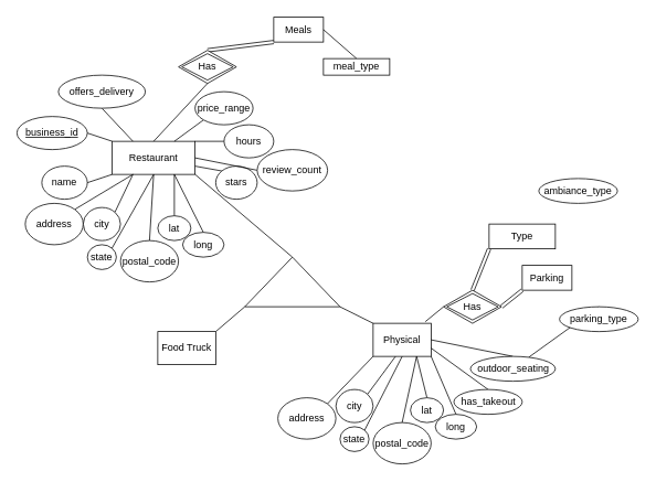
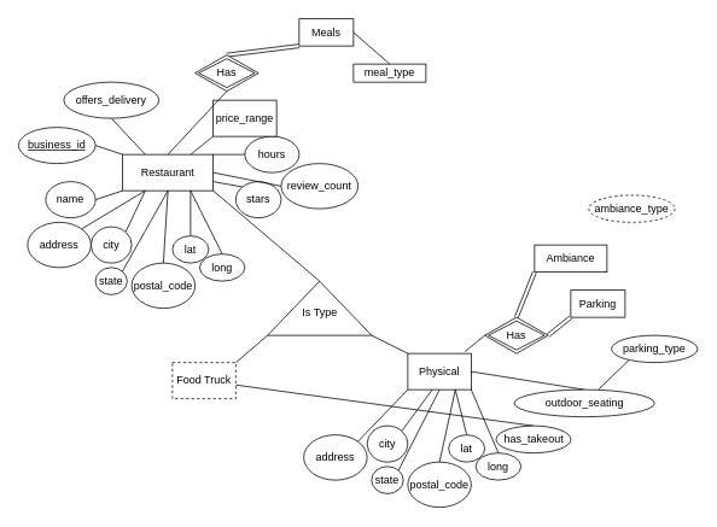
  <mxCell id="0" />
  <mxCell id="1" parent="0" />
  <mxCell id="2" value="Restaurant" style="rounded=0;whiteSpace=wrap;html=1;" vertex="1" parent="1"><mxGeometry x="135" y="170" width="100" height="40" as="geometry" /></mxCell>
  <mxCell id="3" value="" style="endArrow=none;html=1;rounded=0;entryX=0;entryY=1;entryDx=0;entryDy=0;exitX=1;exitY=0.5;exitDx=0;exitDy=0;" edge="1" parent="1" source="4" target="2"><mxGeometry width="50" height="50" relative="1" as="geometry"><mxPoint x="115" y="270" as="sourcePoint" /><mxPoint x="225" y="230" as="targetPoint" /></mxGeometry></mxCell>
  <mxCell id="4" value="name" style="ellipse;whiteSpace=wrap;html=1;" vertex="1" parent="1"><mxGeometry x="50" y="200" width="55" height="40" as="geometry" /></mxCell>
  <mxCell id="5" value="" style="endArrow=none;html=1;rounded=0;entryX=1;entryY=0.75;entryDx=0;entryDy=0;exitX=0;exitY=0;exitDx=0;exitDy=0;" edge="1" parent="1" source="6" target="2"><mxGeometry width="50" height="50" relative="1" as="geometry"><mxPoint x="195" y="280" as="sourcePoint" /><mxPoint x="205" y="180" as="targetPoint" /></mxGeometry></mxCell>
  <mxCell id="6" value="stars" style="ellipse;whiteSpace=wrap;html=1;" vertex="1" parent="1"><mxGeometry x="260" y="200" width="50" height="40" as="geometry" /></mxCell>
  <mxCell id="7" value="" style="endArrow=none;html=1;rounded=0;entryX=1;entryY=0.5;entryDx=0;entryDy=0;exitX=0;exitY=0.5;exitDx=0;exitDy=0;" edge="1" parent="1" source="8" target="2"><mxGeometry width="50" height="50" relative="1" as="geometry"><mxPoint x="255" y="295" as="sourcePoint" /><mxPoint x="270" y="225" as="targetPoint" /></mxGeometry></mxCell>
  <mxCell id="8" value="review_count" style="ellipse;whiteSpace=wrap;html=1;" vertex="1" parent="1"><mxGeometry x="310" y="180" width="85" height="50" as="geometry" /></mxCell>
  <mxCell id="9" value="" style="endArrow=none;html=1;rounded=0;exitX=0;exitY=0.5;exitDx=0;exitDy=0;entryX=1;entryY=0;entryDx=0;entryDy=0;" edge="1" parent="1" source="10" target="2"><mxGeometry width="50" height="50" relative="1" as="geometry"><mxPoint x="265" y="235" as="sourcePoint" /><mxPoint x="245" y="150" as="targetPoint" /></mxGeometry></mxCell>
  <mxCell id="10" value="hours" style="ellipse;whiteSpace=wrap;html=1;" vertex="1" parent="1"><mxGeometry x="270" y="150" width="60" height="40" as="geometry" /></mxCell>
  <mxCell id="11" value="" style="verticalLabelPosition=bottom;verticalAlign=top;html=1;shape=mxgraph.basic.acute_triangle;dx=0.5;" vertex="1" parent="1"><mxGeometry x="295" y="310" width="115" height="60" as="geometry" /></mxCell>
+ <mxCell id="12" value="Is Type" style="text;html=1;strokeColor=none;fillColor=none;align=center;verticalAlign=middle;whiteSpace=wrap;rounded=0;" vertex="1" parent="1"><mxGeometry x="322.5" y="330" width="60" height="30" as="geometry" /></mxCell>
  <mxCell id="13" value="" style="endArrow=none;html=1;rounded=0;exitX=0;exitY=0;exitDx=57.5;exitDy=0;exitPerimeter=0;entryX=1;entryY=1;entryDx=0;entryDy=0;" edge="1" parent="1" source="11" target="2"><mxGeometry width="50" height="50" relative="1" as="geometry"><mxPoint x="330" y="310" as="sourcePoint" /><mxPoint x="380" y="260" as="targetPoint" /></mxGeometry></mxCell>
  <mxCell id="14" value="" style="endArrow=none;html=1;rounded=0;entryX=0;entryY=1;entryDx=0;entryDy=0;entryPerimeter=0;exitX=1;exitY=0;exitDx=0;exitDy=0;" edge="1" parent="1" source="15" target="11"><mxGeometry width="50" height="50" relative="1" as="geometry"><mxPoint x="190" y="390" as="sourcePoint" /><mxPoint x="295" y="370" as="targetPoint" /></mxGeometry></mxCell>
- <mxCell id="15" value="Food Truck" style="rounded=0;whiteSpace=wrap;html=1;" vertex="1" parent="1"><mxGeometry x="190" y="400" width="70" height="40" as="geometry" /></mxCell>
+ <mxCell id="15" value="Food Truck" style="rounded=0;whiteSpace=wrap;html=1;dashed=1;" vertex="1" parent="1"><mxGeometry x="190" y="400" width="70" height="40" as="geometry" /></mxCell>
  <mxCell id="16" value="" style="endArrow=none;html=1;rounded=0;entryX=1;entryY=1;entryDx=0;entryDy=0;entryPerimeter=0;exitX=0;exitY=0;exitDx=0;exitDy=0;" edge="1" parent="1" source="17" target="11"><mxGeometry width="50" height="50" relative="1" as="geometry"><mxPoint x="460" y="400" as="sourcePoint" /><mxPoint x="440" y="380" as="targetPoint" /></mxGeometry></mxCell>
  <mxCell id="17" value="Physical" style="rounded=0;whiteSpace=wrap;html=1;" vertex="1" parent="1"><mxGeometry x="450" y="390" width="70" height="40" as="geometry" /></mxCell>
  <mxCell id="18" value="" style="endArrow=none;html=1;rounded=0;entryX=0.25;entryY=1;entryDx=0;entryDy=0;exitX=1;exitY=0;exitDx=0;exitDy=0;" edge="1" parent="1" source="19"><mxGeometry width="50" height="50" relative="1" as="geometry"><mxPoint x="125" y="280" as="sourcePoint" /><mxPoint x="160" y="210" as="targetPoint" /></mxGeometry></mxCell>
  <mxCell id="19" value="address" style="ellipse;whiteSpace=wrap;html=1;" vertex="1" parent="1"><mxGeometry x="30" y="245" width="70" height="50" as="geometry" /></mxCell>
  <mxCell id="20" value="" style="endArrow=none;html=1;rounded=0;entryX=0.25;entryY=1;entryDx=0;entryDy=0;exitX=1;exitY=0;exitDx=0;exitDy=0;" edge="1" parent="1" source="21"><mxGeometry width="50" height="50" relative="1" as="geometry"><mxPoint x="135" y="290" as="sourcePoint" /><mxPoint x="160" y="210" as="targetPoint" /></mxGeometry></mxCell>
  <mxCell id="21" value="city" style="ellipse;whiteSpace=wrap;html=1;" vertex="1" parent="1"><mxGeometry x="100" y="250" width="45" height="40" as="geometry" /></mxCell>
  <mxCell id="22" value="" style="endArrow=none;html=1;rounded=0;entryX=0.5;entryY=1;entryDx=0;entryDy=0;exitX=1;exitY=0;exitDx=0;exitDy=0;" edge="1" parent="1" source="23"><mxGeometry width="50" height="50" relative="1" as="geometry"><mxPoint x="145" y="300" as="sourcePoint" /><mxPoint x="185" y="210" as="targetPoint" /></mxGeometry></mxCell>
  <mxCell id="23" value="state" style="ellipse;whiteSpace=wrap;html=1;" vertex="1" parent="1"><mxGeometry x="105" y="295" width="35" height="30" as="geometry" /></mxCell>
  <mxCell id="24" value="" style="endArrow=none;html=1;rounded=0;exitX=0.5;exitY=0;exitDx=0;exitDy=0;entryX=0.5;entryY=1;entryDx=0;entryDy=0;" edge="1" parent="1" source="25"><mxGeometry width="50" height="50" relative="1" as="geometry"><mxPoint x="155" y="310" as="sourcePoint" /><mxPoint x="185" y="210" as="targetPoint" /></mxGeometry></mxCell>
  <mxCell id="25" value="postal_code" style="ellipse;whiteSpace=wrap;html=1;" vertex="1" parent="1"><mxGeometry x="145" y="290" width="70" height="50" as="geometry" /></mxCell>
  <mxCell id="26" value="" style="endArrow=none;html=1;rounded=0;exitX=0.5;exitY=0;exitDx=0;exitDy=0;entryX=0.75;entryY=1;entryDx=0;entryDy=0;" edge="1" parent="1" source="27"><mxGeometry width="50" height="50" relative="1" as="geometry"><mxPoint x="165" y="320" as="sourcePoint" /><mxPoint x="210" y="210" as="targetPoint" /></mxGeometry></mxCell>
  <mxCell id="27" value="lat" style="ellipse;whiteSpace=wrap;html=1;" vertex="1" parent="1"><mxGeometry x="190" y="260" width="40" height="30" as="geometry" /></mxCell>
  <mxCell id="28" value="" style="endArrow=none;html=1;rounded=0;entryX=0.75;entryY=1;entryDx=0;entryDy=0;exitX=0.5;exitY=0;exitDx=0;exitDy=0;" edge="1" parent="1" source="29"><mxGeometry width="50" height="50" relative="1" as="geometry"><mxPoint x="175" y="330" as="sourcePoint" /><mxPoint x="210" y="210" as="targetPoint" /></mxGeometry></mxCell>
  <mxCell id="29" value="long" style="ellipse;whiteSpace=wrap;html=1;" vertex="1" parent="1"><mxGeometry x="220" y="280" width="50" height="30" as="geometry" /></mxCell>
  <mxCell id="30" value="" style="endArrow=none;html=1;rounded=0;entryX=0;entryY=1;entryDx=0;entryDy=0;exitX=1;exitY=0;exitDx=0;exitDy=0;" edge="1" source="31" parent="1" target="17"><mxGeometry width="50" height="50" relative="1" as="geometry"><mxPoint x="430" y="500" as="sourcePoint" /><mxPoint x="465" y="430" as="targetPoint" /></mxGeometry></mxCell>
  <mxCell id="31" value="address" style="ellipse;whiteSpace=wrap;html=1;" vertex="1" parent="1"><mxGeometry x="335" y="480" width="70" height="50" as="geometry" /></mxCell>
  <mxCell id="32" value="" style="endArrow=none;html=1;rounded=0;entryX=0.386;entryY=1;entryDx=0;entryDy=0;exitX=1;exitY=0;exitDx=0;exitDy=0;entryPerimeter=0;" edge="1" source="33" parent="1" target="17"><mxGeometry width="50" height="50" relative="1" as="geometry"><mxPoint x="440" y="510" as="sourcePoint" /><mxPoint x="465" y="430" as="targetPoint" /></mxGeometry></mxCell>
  <mxCell id="33" value="city" style="ellipse;whiteSpace=wrap;html=1;" vertex="1" parent="1"><mxGeometry x="405" y="470" width="45" height="40" as="geometry" /></mxCell>
  <mxCell id="34" value="" style="endArrow=none;html=1;rounded=0;entryX=0.5;entryY=1;entryDx=0;entryDy=0;exitX=1;exitY=0;exitDx=0;exitDy=0;" edge="1" source="35" parent="1" target="17"><mxGeometry width="50" height="50" relative="1" as="geometry"><mxPoint x="450" y="520" as="sourcePoint" /><mxPoint x="490" y="430" as="targetPoint" /></mxGeometry></mxCell>
  <mxCell id="35" value="state" style="ellipse;whiteSpace=wrap;html=1;" vertex="1" parent="1"><mxGeometry x="410" y="515" width="35" height="30" as="geometry" /></mxCell>
  <mxCell id="36" value="" style="endArrow=none;html=1;rounded=0;exitX=0.5;exitY=0;exitDx=0;exitDy=0;entryX=0.75;entryY=1;entryDx=0;entryDy=0;" edge="1" source="37" parent="1" target="17"><mxGeometry width="50" height="50" relative="1" as="geometry"><mxPoint x="460" y="530" as="sourcePoint" /><mxPoint x="490" y="430" as="targetPoint" /></mxGeometry></mxCell>
  <mxCell id="37" value="postal_code" style="ellipse;whiteSpace=wrap;html=1;" vertex="1" parent="1"><mxGeometry x="450" y="510" width="70" height="50" as="geometry" /></mxCell>
  <mxCell id="38" value="" style="endArrow=none;html=1;rounded=0;exitX=0.5;exitY=0;exitDx=0;exitDy=0;entryX=0.75;entryY=1;entryDx=0;entryDy=0;" edge="1" source="39" parent="1" target="17"><mxGeometry width="50" height="50" relative="1" as="geometry"><mxPoint x="470" y="540" as="sourcePoint" /><mxPoint x="520" y="430" as="targetPoint" /></mxGeometry></mxCell>
  <mxCell id="39" value="lat" style="ellipse;whiteSpace=wrap;html=1;" vertex="1" parent="1"><mxGeometry x="495" y="480" width="40" height="30" as="geometry" /></mxCell>
  <mxCell id="40" value="" style="endArrow=none;html=1;rounded=0;entryX=1;entryY=1;entryDx=0;entryDy=0;exitX=0.5;exitY=0;exitDx=0;exitDy=0;" edge="1" source="41" parent="1" target="17"><mxGeometry width="50" height="50" relative="1" as="geometry"><mxPoint x="480" y="550" as="sourcePoint" /><mxPoint x="515" y="430" as="targetPoint" /></mxGeometry></mxCell>
  <mxCell id="41" value="long" style="ellipse;whiteSpace=wrap;html=1;" vertex="1" parent="1"><mxGeometry x="525" y="500" width="50" height="30" as="geometry" /></mxCell>
  <mxCell id="42" value="Parking" style="rounded=0;whiteSpace=wrap;html=1;" vertex="1" parent="1"><mxGeometry x="630" y="320" width="60" height="30" as="geometry" /></mxCell>
  <mxCell id="43" value="" style="endArrow=none;html=1;rounded=0;entryX=0;entryY=0.5;entryDx=0;entryDy=0;exitX=0.9;exitY=-0.05;exitDx=0;exitDy=0;exitPerimeter=0;" edge="1" parent="1" source="17" target="45"><mxGeometry width="50" height="50" relative="1" as="geometry"><mxPoint x="520" y="400" as="sourcePoint" /><mxPoint x="540" y="355" as="targetPoint" /><Array as="points" /></mxGeometry></mxCell>
  <mxCell id="44" value="" style="shape=link;html=1;rounded=0;entryX=0;entryY=1;entryDx=0;entryDy=0;exitX=1;exitY=0.5;exitDx=0;exitDy=0;" edge="1" parent="1" source="45" target="42"><mxGeometry width="100" relative="1" as="geometry"><mxPoint x="590" y="355" as="sourcePoint" /><mxPoint x="690" y="354.5" as="targetPoint" /></mxGeometry></mxCell>
  <mxCell id="45" value="Has" style="shape=rhombus;double=1;perimeter=rhombusPerimeter;whiteSpace=wrap;html=1;align=center;" vertex="1" parent="1"><mxGeometry x="535" y="350" width="70" height="40" as="geometry" /></mxCell>
  <mxCell id="46" value="" style="endArrow=none;html=1;rounded=0;exitX=0.5;exitY=0;exitDx=0;exitDy=0;" edge="1" parent="1" source="47" target="61"><mxGeometry width="50" height="50" relative="1" as="geometry"><mxPoint x="630" y="420" as="sourcePoint" /><mxPoint x="650" y="280" as="targetPoint" /></mxGeometry></mxCell>
  <mxCell id="47" value="parking_type" style="ellipse;whiteSpace=wrap;html=1;" vertex="1" parent="1"><mxGeometry x="675" y="370" width="95" height="30" as="geometry" /></mxCell>
  <mxCell id="48" value="" style="endArrow=none;html=1;rounded=0;entryX=0;entryY=0;entryDx=0;entryDy=0;exitX=1;exitY=0.5;exitDx=0;exitDy=0;" edge="1" parent="1" source="49" target="2"><mxGeometry width="50" height="50" relative="1" as="geometry"><mxPoint x="115" y="210" as="sourcePoint" /><mxPoint x="135" y="150" as="targetPoint" /></mxGeometry></mxCell>
  <mxCell id="49" value="&lt;u&gt;business_id&lt;/u&gt;" style="ellipse;whiteSpace=wrap;html=1;" vertex="1" parent="1"><mxGeometry x="20" y="140" width="85" height="40" as="geometry" /></mxCell>
  <mxCell id="50" value="" style="endArrow=none;html=1;rounded=0;exitX=0;exitY=1;exitDx=0;exitDy=0;entryX=0.75;entryY=0;entryDx=0;entryDy=0;" edge="1" parent="1" source="51" target="2"><mxGeometry width="50" height="50" relative="1" as="geometry"><mxPoint x="220" y="195" as="sourcePoint" /><mxPoint x="190" y="130" as="targetPoint" /></mxGeometry></mxCell>
- <mxCell id="51" value="price_range" style="ellipse;whiteSpace=wrap;html=1;" vertex="1" parent="1"><mxGeometry x="235" y="110" width="70" height="40" as="geometry" /></mxCell>
+ <mxCell id="51" value="price_range" style="whiteSpace=wrap;html=1;rounded=0;" vertex="1" parent="1"><mxGeometry x="235" y="110" width="70" height="40" as="geometry" /></mxCell>
  <mxCell id="52" value="Meals" style="rounded=0;whiteSpace=wrap;html=1;" vertex="1" parent="1"><mxGeometry x="330" y="20" width="60" height="30" as="geometry" /></mxCell>
  <mxCell id="53" value="" style="shape=link;html=1;rounded=0;entryX=0;entryY=1;entryDx=0;entryDy=0;exitX=0.5;exitY=0;exitDx=0;exitDy=0;" edge="1" parent="1" source="54" target="52"><mxGeometry width="100" relative="1" as="geometry"><mxPoint x="230" y="55" as="sourcePoint" /><mxPoint x="330" y="54.5" as="targetPoint" /></mxGeometry></mxCell>
  <mxCell id="54" value="Has" style="shape=rhombus;double=1;perimeter=rhombusPerimeter;whiteSpace=wrap;html=1;align=center;" vertex="1" parent="1"><mxGeometry x="215" y="60" width="70" height="40" as="geometry" /></mxCell>
  <mxCell id="55" value="" style="endArrow=none;html=1;rounded=0;entryX=0.5;entryY=0;entryDx=0;entryDy=0;exitX=0.5;exitY=1;exitDx=0;exitDy=0;" edge="1" parent="1" source="54" target="2"><mxGeometry width="50" height="50" relative="1" as="geometry"><mxPoint x="200" y="130" as="sourcePoint" /><mxPoint x="220" y="180" as="targetPoint" /></mxGeometry></mxCell>
  <mxCell id="56" value="" style="endArrow=none;html=1;rounded=0;exitX=0.5;exitY=0;exitDx=0;exitDy=0;entryX=1;entryY=0.5;entryDx=0;entryDy=0;" edge="1" parent="1" source="57" target="52"><mxGeometry width="50" height="50" relative="1" as="geometry"><mxPoint x="345" y="120" as="sourcePoint" /><mxPoint x="390" y="50" as="targetPoint" /></mxGeometry></mxCell>
  <mxCell id="57" value="meal_type" style="whiteSpace=wrap;html=1;rounded=0;" vertex="1" parent="1"><mxGeometry x="390" y="70" width="80" height="20" as="geometry" /></mxCell>
- <mxCell id="58" value="" style="endArrow=none;html=1;rounded=0;entryX=1;entryY=0.75;entryDx=0;entryDy=0;exitX=0.5;exitY=0;exitDx=0;exitDy=0;" edge="1" parent="1" source="59" target="17"><mxGeometry width="50" height="50" relative="1" as="geometry"><mxPoint x="502.5" y="520" as="sourcePoint" /><mxPoint x="542.5" y="400" as="targetPoint" /></mxGeometry></mxCell>
+ <mxCell id="58" value="" style="endArrow=none;html=1;rounded=0;exitX=0.5;exitY=0;exitDx=0;exitDy=0;" edge="1" parent="1" source="59" target="15"><mxGeometry width="50" height="50" relative="1" as="geometry"><mxPoint x="502.5" y="520" as="sourcePoint" /><mxPoint x="542.5" y="400" as="targetPoint" /></mxGeometry></mxCell>
  <mxCell id="59" value="has_takeout" style="ellipse;whiteSpace=wrap;html=1;" vertex="1" parent="1"><mxGeometry x="547.5" y="470" width="82.5" height="30" as="geometry" /></mxCell>
  <mxCell id="60" value="" style="endArrow=none;html=1;rounded=0;entryX=1;entryY=0.5;entryDx=0;entryDy=0;exitX=0.5;exitY=0;exitDx=0;exitDy=0;" edge="1" parent="1" source="61" target="17"><mxGeometry width="50" height="50" relative="1" as="geometry"><mxPoint x="522.5" y="480" as="sourcePoint" /><mxPoint x="540" y="380" as="targetPoint" /></mxGeometry></mxCell>
- <mxCell id="61" value="outdoor_seating" style="ellipse;whiteSpace=wrap;html=1;" vertex="1" parent="1"><mxGeometry x="567.5" y="430" width="102.5" height="30" as="geometry" /></mxCell>
- <mxCell id="62" value="Type" style="rounded=0;whiteSpace=wrap;html=1;" vertex="1" parent="1"><mxGeometry x="590" y="270" width="80" height="30" as="geometry" /></mxCell>
+ <mxCell id="61" value="outdoor_seating" style="ellipse;whiteSpace=wrap;html=1;" vertex="1" parent="1"><mxGeometry x="567.5" y="430" width="155" height="30" as="geometry" /></mxCell>
+ <mxCell id="62" value="Ambiance" style="rounded=0;whiteSpace=wrap;html=1;" vertex="1" parent="1"><mxGeometry x="590" y="270" width="80" height="30" as="geometry" /></mxCell>
  <mxCell id="63" value="" style="shape=link;html=1;rounded=0;entryX=0;entryY=1;entryDx=0;entryDy=0;exitX=0.5;exitY=0;exitDx=0;exitDy=0;" edge="1" parent="1" target="62" source="45"><mxGeometry width="100" relative="1" as="geometry"><mxPoint x="545" y="310" as="sourcePoint" /><mxPoint x="630" y="294.5" as="targetPoint" /></mxGeometry></mxCell>
- <mxCell id="64" value="ambiance_type" style="ellipse;whiteSpace=wrap;html=1;" vertex="1" parent="1"><mxGeometry x="650" y="215" width="95" height="30" as="geometry" /></mxCell>
+ <mxCell id="64" value="ambiance_type" style="ellipse;whiteSpace=wrap;html=1;dashed=1;" vertex="1" parent="1"><mxGeometry x="650" y="215" width="95" height="30" as="geometry" /></mxCell>
  <mxCell id="65" value="" style="endArrow=none;html=1;rounded=0;exitX=0.5;exitY=1;exitDx=0;exitDy=0;entryX=0.25;entryY=0;entryDx=0;entryDy=0;" edge="1" parent="1" source="66" target="2"><mxGeometry width="50" height="50" relative="1" as="geometry"><mxPoint x="90" y="165" as="sourcePoint" /><mxPoint x="120" y="160" as="targetPoint" /></mxGeometry></mxCell>
  <mxCell id="66" value="offers_delivery" style="ellipse;whiteSpace=wrap;html=1;" vertex="1" parent="1"><mxGeometry x="70" y="90" width="105" height="40" as="geometry" /></mxCell>
